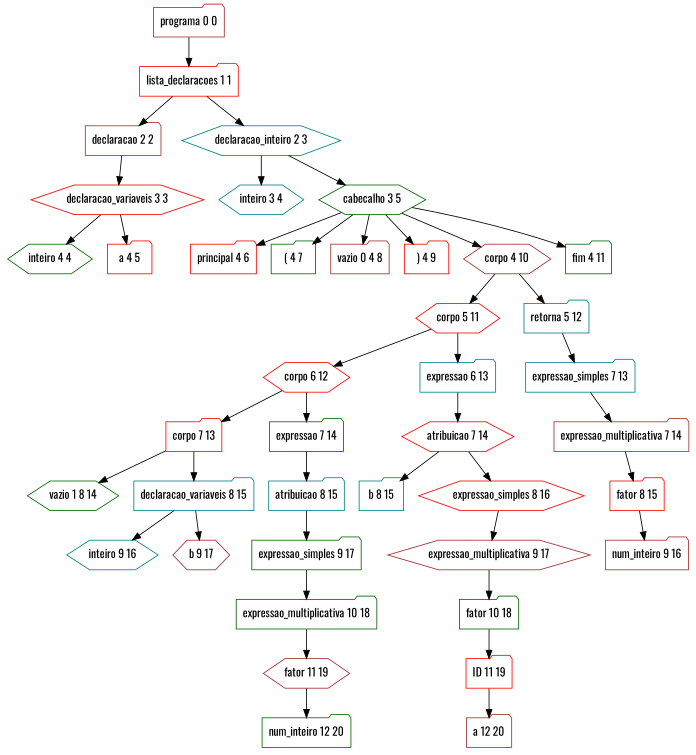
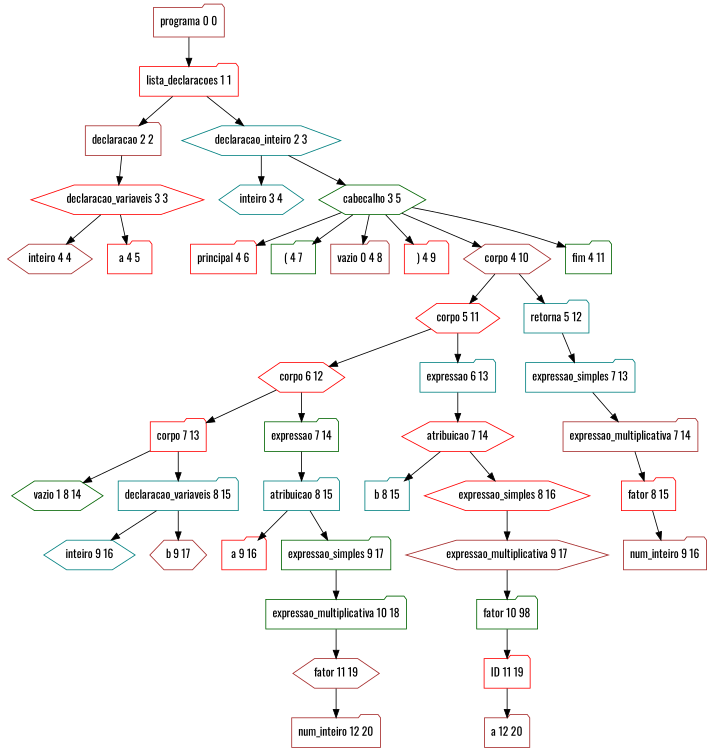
  digraph {
    fontname=Oswald
    node [color=red fontname=Oswald shape=folder]
    edge [fontname=Oswald]
    "programa 0 0" [color=brown]
    "lista_declaracoes 1 1"
    "declaracao 2 2" [color=brown]
    n4 [color=teal label="declaracao_inteiro 2 3" shape=hexagon]
    "declaracao_variaveis 3 3" [shape=hexagon]
    "inteiro 3 4" [color=teal shape=hexagon]
    "cabecalho 3 5" [color=darkgreen shape=hexagon]
-   "inteiro 4 4" [color=darkgreen shape=hexagon]
+   "inteiro 4 4" [color=brown shape=hexagon]
    "a 4 5"
    "principal 4 6"
    "( 4 7" [color=darkgreen]
    "vazio 0 4 8" [color=brown]
    ") 4 9"
    "corpo 4 10" [color=brown shape=hexagon]
    "fim 4 11" [color=darkgreen]
    "corpo 5 11" [shape=hexagon]
    "retorna 5 12" [color=teal]
    "corpo 6 12" [shape=hexagon]
    "expressao 6 13" [color=teal]
    n20 [color=teal label="expressao_simples 7 13"]
    "corpo 7 13"
    "expressao 7 14" [color=darkgreen]
    "atribuicao 7 14" [shape=hexagon]
    "vazio 1 8 14" [color=darkgreen shape=hexagon]
    "declaracao_variaveis 8 15" [color=teal]
    "atribuicao 8 15" [color=teal]
    "inteiro 9 16" [color=teal shape=hexagon]
    "b 9 17" [color=brown shape=hexagon]
+   "a 9 16"
    "expressao_simples 9 17" [color=darkgreen]
    "expressao_multiplicativa 10 18" [color=darkgreen]
    "fator 11 19" [color=brown shape=hexagon]
-   "num_inteiro 12 20" [color=darkgreen]
+   "num_inteiro 12 20" [color=brown]
    "b 8 15" [color=teal]
    "expressao_simples 8 16" [shape=hexagon]
    "expressao_multiplicativa 9 17" [color=brown shape=hexagon]
-   "fator 10 18" [color=darkgreen]
+   "fator 10 18" [color=darkgreen label="fator 10 98"]
    "ID 11 19"
    "a 12 20" [color=brown]
    "expressao_multiplicativa 7 14" [color=brown]
    "fator 8 15"
    "num_inteiro 9 16" [color=brown]
    "programa 0 0" -> "lista_declaracoes 1 1"
    "lista_declaracoes 1 1" -> "declaracao 2 2"
    "lista_declaracoes 1 1" -> n4
    "declaracao 2 2" -> "declaracao_variaveis 3 3"
    n4 -> "inteiro 3 4"
    n4 -> "cabecalho 3 5"
    "declaracao_variaveis 3 3" -> "inteiro 4 4"
    "declaracao_variaveis 3 3" -> "a 4 5"
    "cabecalho 3 5" -> "principal 4 6"
    "cabecalho 3 5" -> "( 4 7"
    "cabecalho 3 5" -> "vazio 0 4 8"
    "cabecalho 3 5" -> ") 4 9"
    "cabecalho 3 5" -> "corpo 4 10"
    "cabecalho 3 5" -> "fim 4 11"
    "corpo 4 10" -> "corpo 5 11"
    "corpo 4 10" -> "retorna 5 12"
    "corpo 5 11" -> "corpo 6 12"
    "corpo 5 11" -> "expressao 6 13"
    "retorna 5 12" -> n20
    "corpo 6 12" -> "corpo 7 13"
    "corpo 6 12" -> "expressao 7 14"
    "expressao 6 13" -> "atribuicao 7 14"
    n20 -> "expressao_multiplicativa 7 14"
    "corpo 7 13" -> "vazio 1 8 14"
    "corpo 7 13" -> "declaracao_variaveis 8 15"
    "expressao 7 14" -> "atribuicao 8 15"
    "atribuicao 7 14" -> "b 8 15"
    "atribuicao 7 14" -> "expressao_simples 8 16"
    "declaracao_variaveis 8 15" -> "inteiro 9 16"
    "declaracao_variaveis 8 15" -> "b 9 17"
+   "atribuicao 8 15" -> "a 9 16"
    "atribuicao 8 15" -> "expressao_simples 9 17"
    "expressao_simples 9 17" -> "expressao_multiplicativa 10 18"
    "expressao_multiplicativa 10 18" -> "fator 11 19"
    "fator 11 19" -> "num_inteiro 12 20"
    "expressao_simples 8 16" -> "expressao_multiplicativa 9 17"
    "expressao_multiplicativa 9 17" -> "fator 10 18"
    "fator 10 18" -> "ID 11 19"
    "ID 11 19" -> "a 12 20"
    "expressao_multiplicativa 7 14" -> "fator 8 15"
    "fator 8 15" -> "num_inteiro 9 16"
  }
